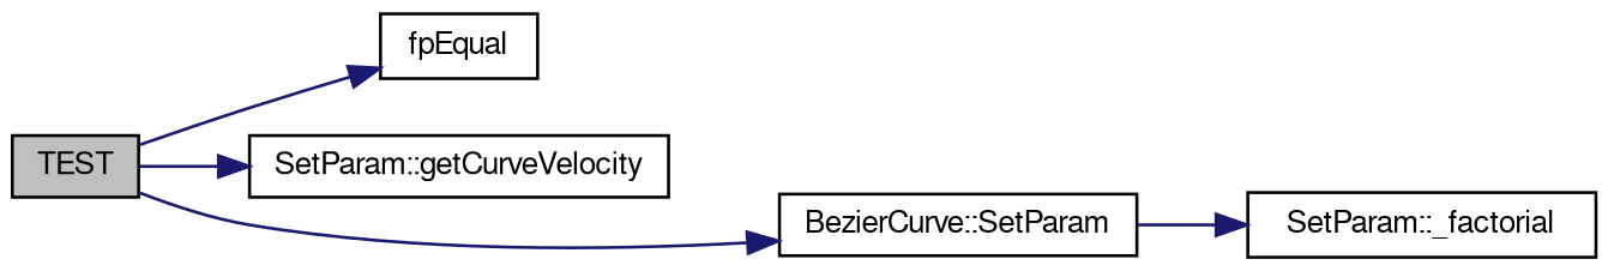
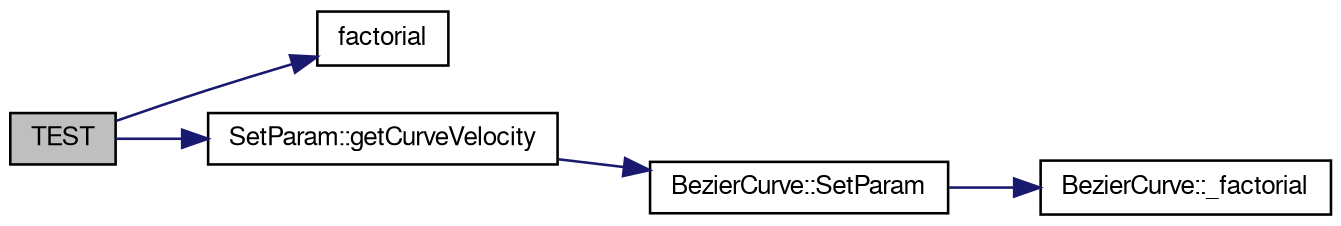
  digraph {
    rankdir=LR
    node [color=black fillcolor=white fontname=FreeSans fontsize=10 shape=record style=filled]
    edge [color=midnightblue fontname=FreeSans fontsize=10 labelfontname=FreeSans labelfontsize=10 style=solid]
    n1 [fillcolor=grey75 fontcolor=black height=0.2 label=TEST width=0.4]
-   n2 [height=0.2 label=fpEqual width=0.4]
+   n2 [height=0.2 label=factorial width=0.4]
    n3 [height=0.2 label="SetParam::getCurveVelocity" width=0.4]
    n4 [height=0.2 label="BezierCurve::SetParam" width=0.4]
-   n5 [height=0.2 label="SetParam::_factorial" width=0.4]
+   n5 [height=0.2 label="BezierCurve::_factorial" width=0.4]
    n1 -> n2
    n1 -> n3
-   n1 -> n4
+   n3 -> n4
    n4 -> n5
  }
